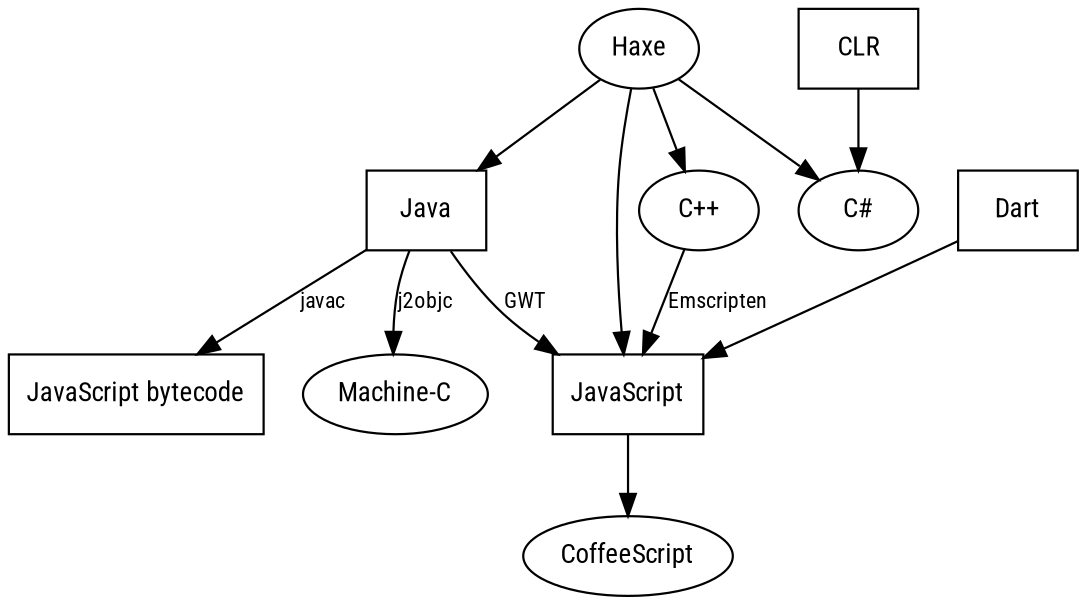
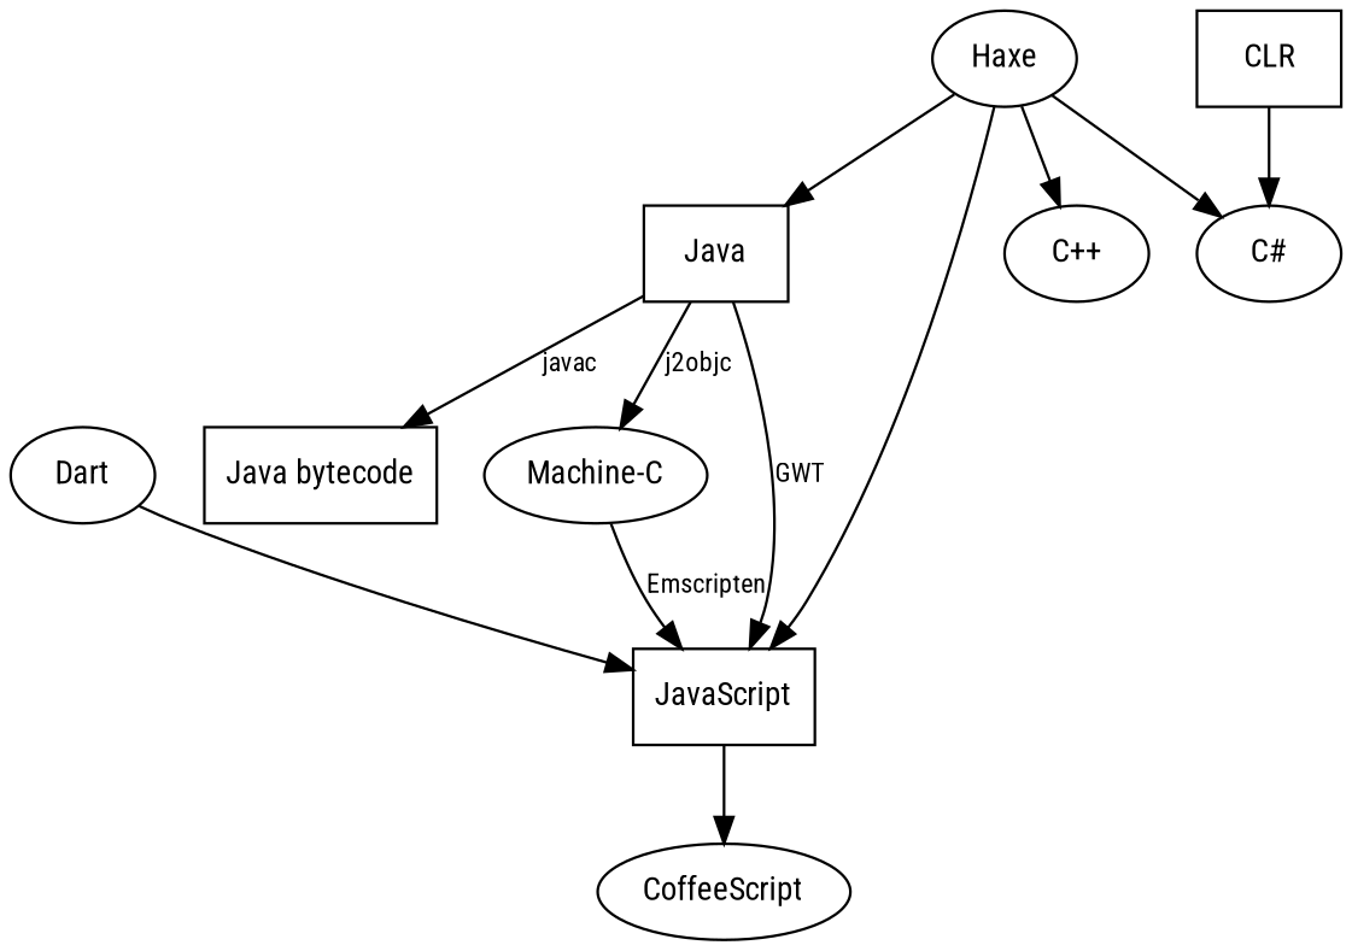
  digraph {
    fontname="Roboto Condensed"
    node [fontname="Roboto Condensed" fontsize=12]
    edge [fontname="Roboto Condensed" fontsize=10]
-   "Java bytecode" [shape=box label="JavaScript bytecode"]
+   "Java bytecode" [shape=box]
    Java [shape=box]
    n3 [label="Machine-C"]
    JavaScript [shape=box]
    CoffeeScript
    "C++"
-   Dart [shape=box]
+   Dart
    Haxe
    "C#"
    CLR [shape=box]
    Java -> "Java bytecode" [label=javac]
    Java -> n3 [label=j2objc]
    Java -> JavaScript [label=GWT]
    JavaScript -> CoffeeScript
-   "C++" -> JavaScript [label=Emscripten]
+   n3 -> JavaScript [label=Emscripten]
    Dart -> JavaScript
    Haxe -> Java
    Haxe -> JavaScript
    Haxe -> "C++"
    Haxe -> "C#"
    CLR -> "C#"
  }
